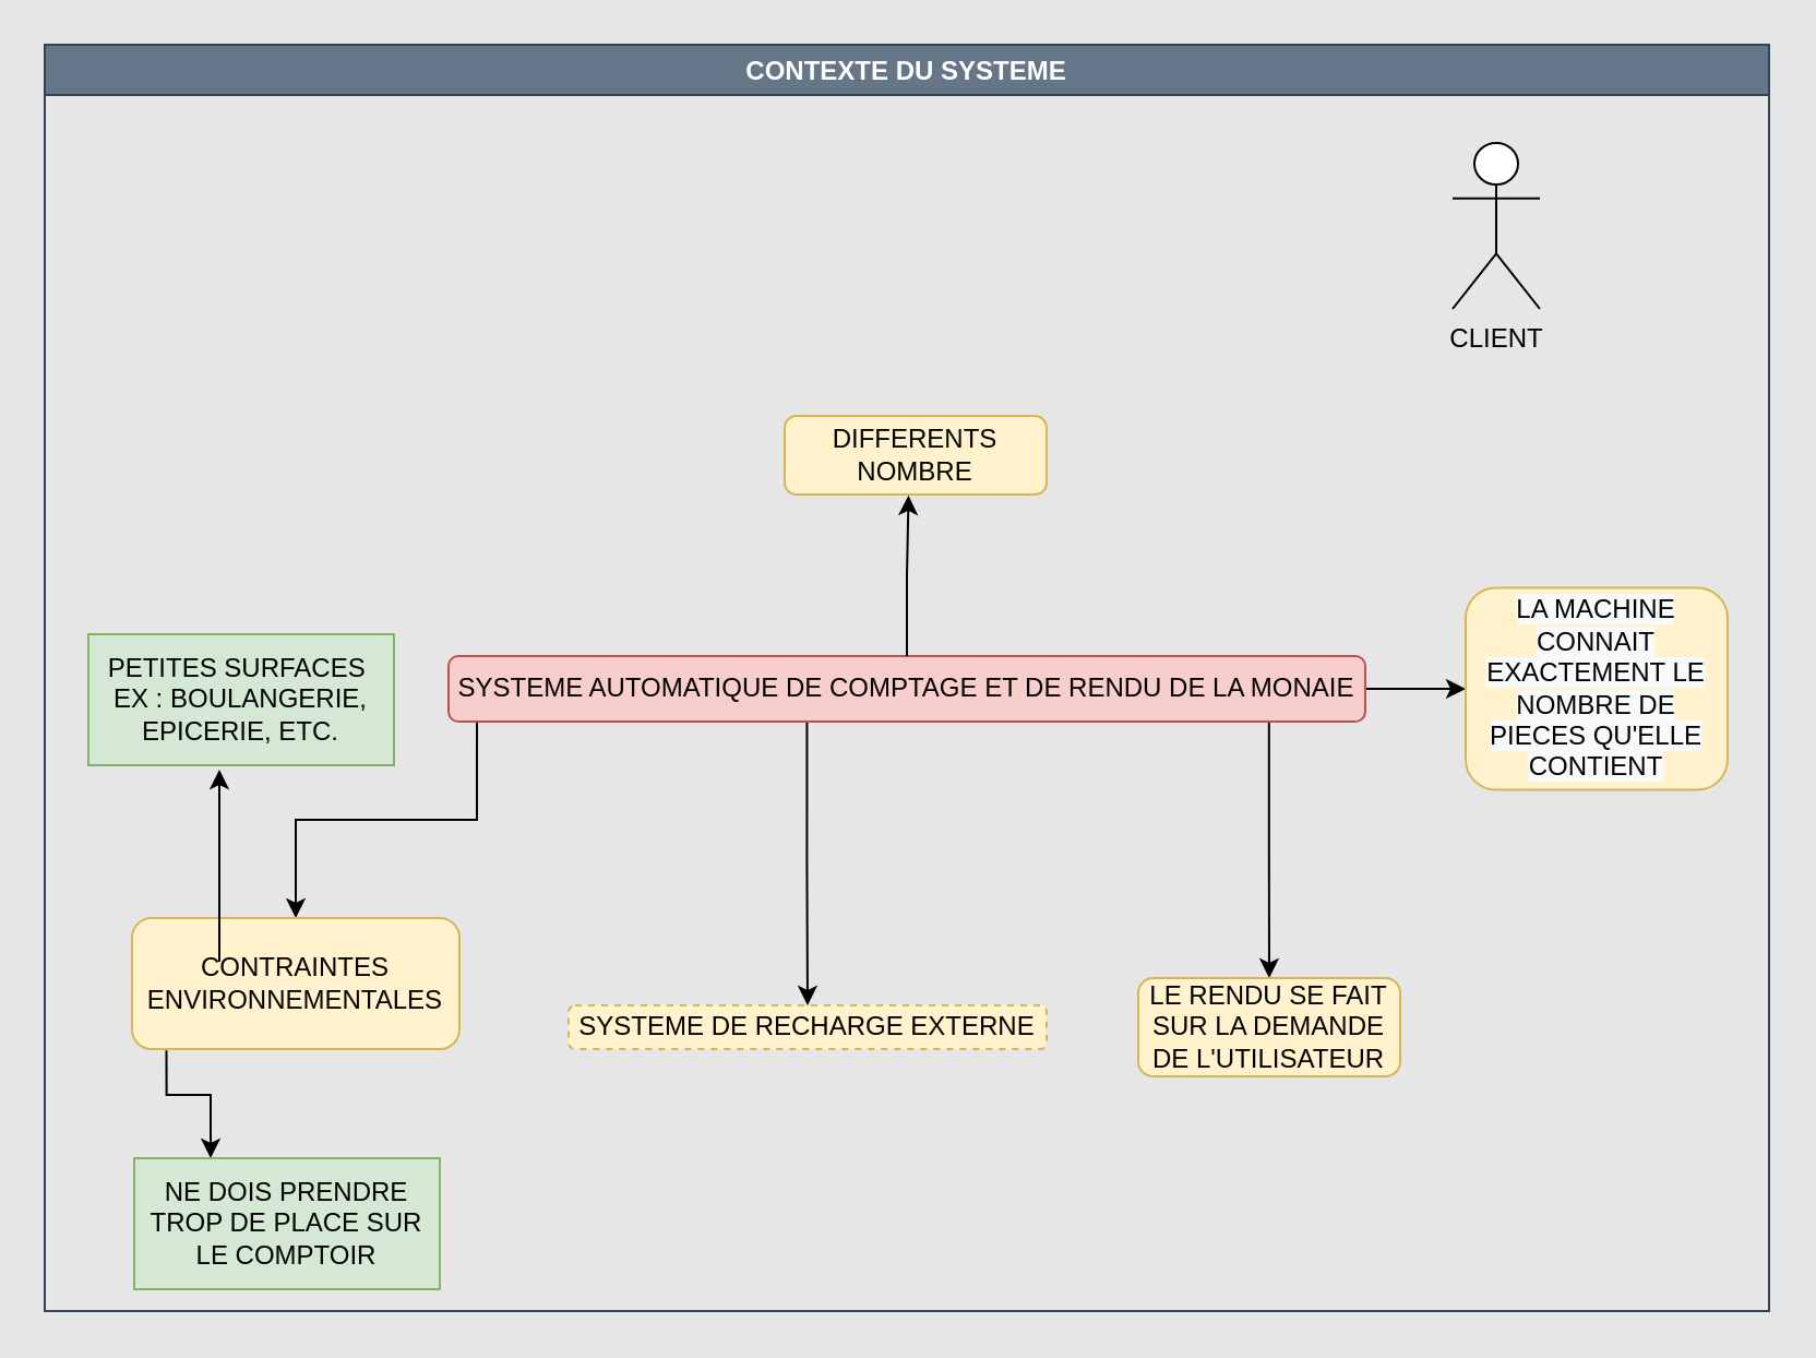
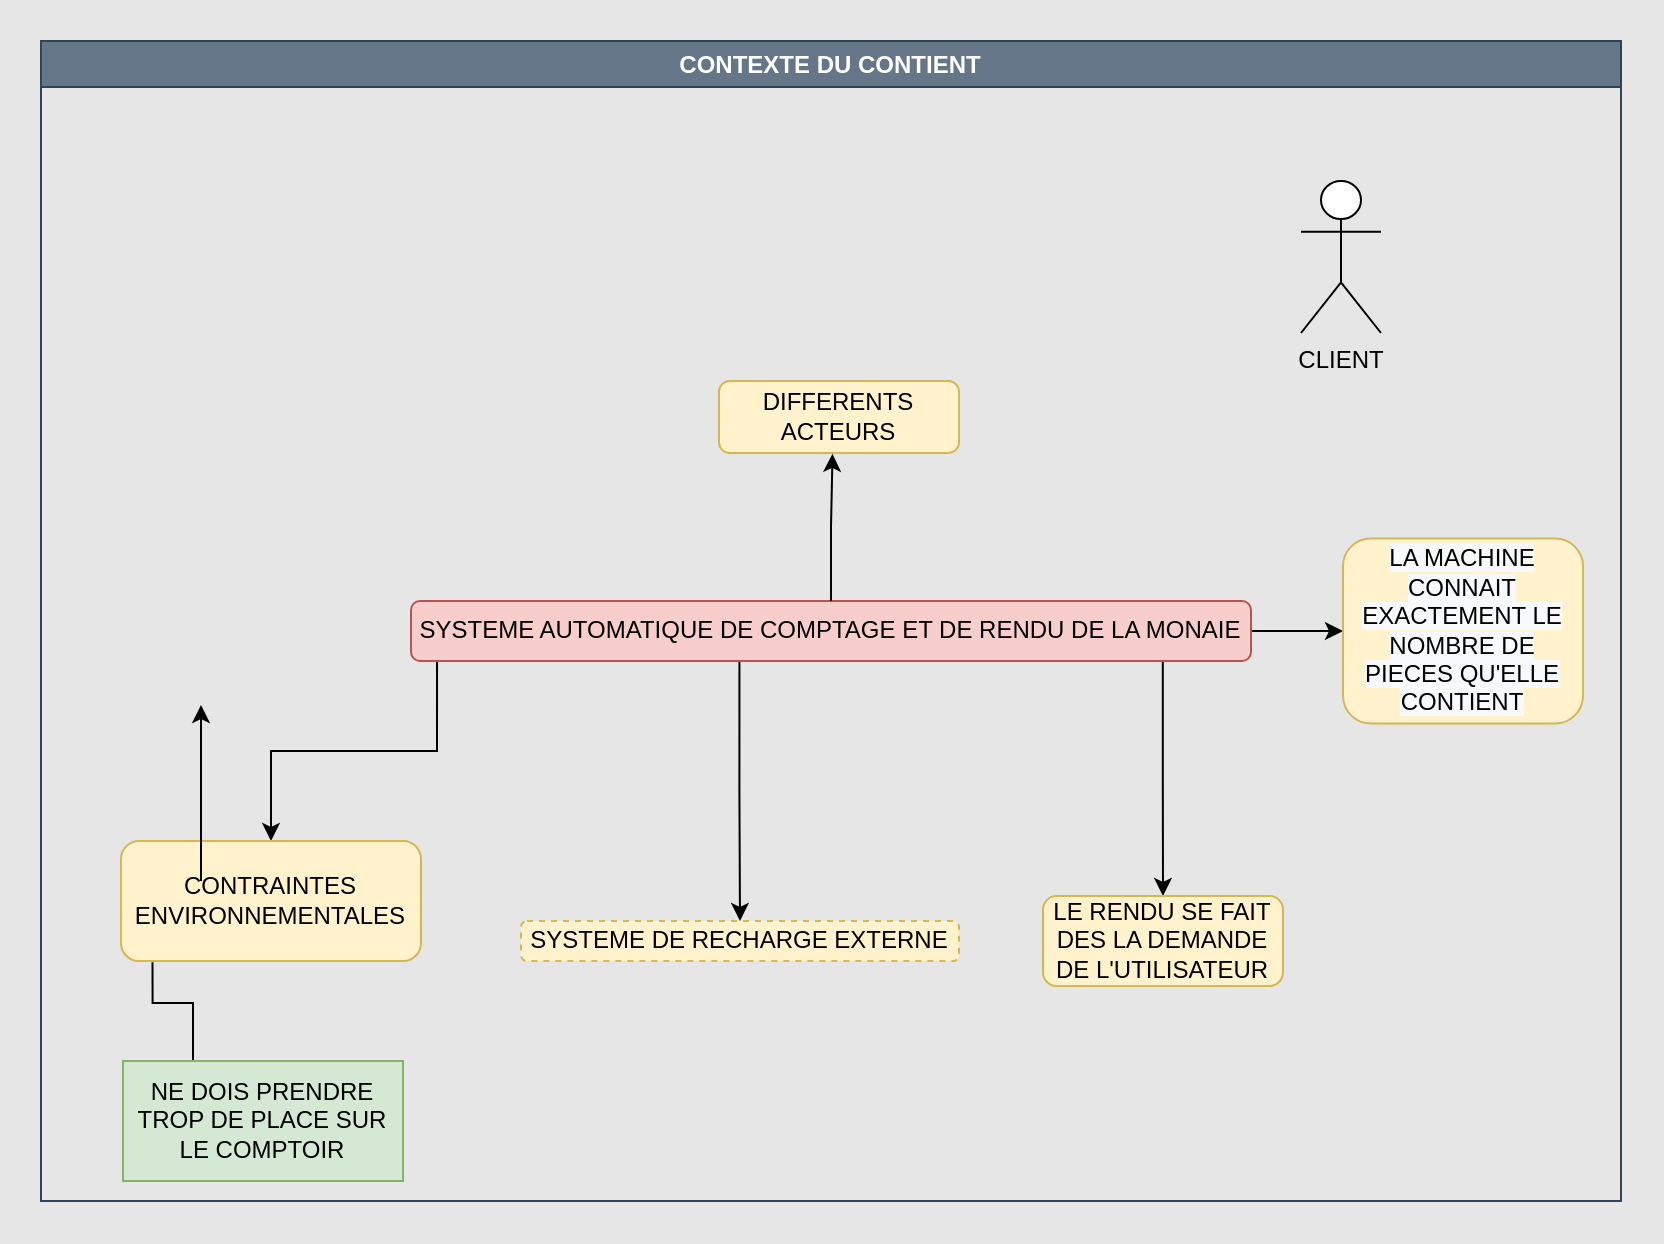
  <mxCell id="0" />
  <mxCell id="1" parent="0" />
- <mxCell id="2" value="CONTEXTE DU SYSTEME" style="swimlane;fillColor=#647687;strokeColor=#314354;fontColor=#ffffff;" vertex="1" parent="1"><mxGeometry x="20" y="20" width="790" height="580" as="geometry" /></mxCell>
+ <mxCell id="2" value="CONTEXTE DU CONTIENT" style="swimlane;fillColor=#647687;strokeColor=#314354;fontColor=#ffffff;" vertex="1" parent="1"><mxGeometry x="20" y="20" width="790" height="580" as="geometry" /></mxCell>
  <mxCell id="3" style="edgeStyle=orthogonalEdgeStyle;rounded=0;orthogonalLoop=1;jettySize=auto;html=1;exitX=0.031;exitY=1.012;exitDx=0;exitDy=0;exitPerimeter=0;" edge="1" parent="2" source="7" target="11"><mxGeometry relative="1" as="geometry" /></mxCell>
  <mxCell id="4" style="edgeStyle=orthogonalEdgeStyle;rounded=0;orthogonalLoop=1;jettySize=auto;html=1;exitX=0.391;exitY=1.003;exitDx=0;exitDy=0;exitPerimeter=0;" edge="1" parent="2" source="7" target="16"><mxGeometry relative="1" as="geometry" /></mxCell>
  <mxCell id="5" style="edgeStyle=orthogonalEdgeStyle;rounded=0;orthogonalLoop=1;jettySize=auto;html=1;entryX=0;entryY=0.5;entryDx=0;entryDy=0;" edge="1" parent="2" source="7" target="17"><mxGeometry relative="1" as="geometry" /></mxCell>
  <mxCell id="6" style="edgeStyle=orthogonalEdgeStyle;rounded=0;orthogonalLoop=1;jettySize=auto;html=1;entryX=0.5;entryY=0;entryDx=0;entryDy=0;exitX=0.895;exitY=1.017;exitDx=0;exitDy=0;exitPerimeter=0;" edge="1" parent="2" source="7" target="18"><mxGeometry relative="1" as="geometry" /></mxCell>
  <mxCell id="7" value="SYSTEME AUTOMATIQUE DE COMPTAGE ET DE RENDU DE LA MONAIE" style="rounded=1;whiteSpace=wrap;html=1;fillColor=#f8cecc;strokeColor=#b85450;" vertex="1" parent="2"><mxGeometry x="185" y="280" width="420" height="30" as="geometry" /></mxCell>
- <mxCell id="8" value="DIFFERENTS NOMBRE" style="rounded=1;whiteSpace=wrap;html=1;fillColor=#fff2cc;strokeColor=#d6b656;" vertex="1" parent="2"><mxGeometry x="339" y="170" width="120" height="36" as="geometry" /></mxCell>
- <mxCell id="9" value="CLIENT" style="shape=umlActor;verticalLabelPosition=bottom;verticalAlign=top;html=1;outlineConnect=0;" vertex="1" parent="2"><mxGeometry x="645" y="45" width="40" height="76" as="geometry" /></mxCell>
- <mxCell id="10" style="edgeStyle=orthogonalEdgeStyle;rounded=0;orthogonalLoop=1;jettySize=auto;html=1;entryX=0.25;entryY=0;entryDx=0;entryDy=0;exitX=0.105;exitY=1.011;exitDx=0;exitDy=0;exitPerimeter=0;" edge="1" parent="2" source="11" target="14"><mxGeometry relative="1" as="geometry"><Array as="points"><mxPoint x="76" y="481" /></Array></mxGeometry></mxCell>
+ <mxCell id="8" value="DIFFERENTS ACTEURS" style="rounded=1;whiteSpace=wrap;html=1;fillColor=#fff2cc;strokeColor=#d6b656;" vertex="1" parent="2"><mxGeometry x="339" y="170" width="120" height="36" as="geometry" /></mxCell>
+ <mxCell id="9" value="CLIENT" style="shape=umlActor;verticalLabelPosition=bottom;verticalAlign=top;html=1;outlineConnect=0;" vertex="1" parent="2"><mxGeometry x="630" y="70" width="40" height="76" as="geometry" /></mxCell>
+ <mxCell id="10" style="edgeStyle=orthogonalEdgeStyle;rounded=0;orthogonalLoop=1;jettySize=auto;html=1;entryX=0.25;entryY=0;entryDx=0;entryDy=0;exitX=0.105;exitY=1.011;exitDx=0;exitDy=0;exitPerimeter=0;endArrow=none;" edge="1" parent="2" source="11" target="14"><mxGeometry relative="1" as="geometry"><Array as="points"><mxPoint x="76" y="481" /></Array></mxGeometry></mxCell>
  <mxCell id="11" value="CONTRAINTES ENVIRONNEMENTALES" style="rounded=1;whiteSpace=wrap;html=1;fillColor=#fff2cc;strokeColor=#d6b656;" vertex="1" parent="2"><mxGeometry x="40" y="400" width="150" height="60" as="geometry" /></mxCell>
- <mxCell id="12" value="PETITES SURFACES&amp;nbsp;&lt;br&gt;EX : BOULANGERIE, EPICERIE, ETC." style="rounded=0;whiteSpace=wrap;html=1;fillColor=#d5e8d4;strokeColor=#82b366;" vertex="1" parent="2"><mxGeometry x="20" y="270" width="140" height="60" as="geometry" /></mxCell>
  <mxCell id="13" style="edgeStyle=orthogonalEdgeStyle;rounded=0;orthogonalLoop=1;jettySize=auto;html=1;" edge="1" parent="2"><mxGeometry relative="1" as="geometry"><mxPoint x="80" y="332" as="targetPoint" /><mxPoint x="80" y="420" as="sourcePoint" /><Array as="points"><mxPoint x="80" y="420" /></Array></mxGeometry></mxCell>
  <mxCell id="14" value="NE DOIS PRENDRE TROP DE PLACE SUR LE COMPTOIR" style="rounded=0;whiteSpace=wrap;html=1;fillColor=#d5e8d4;strokeColor=#82b366;" vertex="1" parent="2"><mxGeometry x="41" y="510" width="140" height="60" as="geometry" /></mxCell>
  <mxCell id="15" style="edgeStyle=orthogonalEdgeStyle;rounded=0;orthogonalLoop=1;jettySize=auto;html=1;entryX=0.473;entryY=1.012;entryDx=0;entryDy=0;entryPerimeter=0;" edge="1" parent="2" source="7" target="8"><mxGeometry relative="1" as="geometry"><mxPoint x="396" y="220" as="targetPoint" /></mxGeometry></mxCell>
  <mxCell id="16" value="SYSTEME DE RECHARGE EXTERNE" style="rounded=1;whiteSpace=wrap;html=1;fillColor=#fff2cc;strokeColor=#d6b656;dashed=1;" vertex="1" parent="2"><mxGeometry x="240" y="440" width="219" height="20" as="geometry" /></mxCell>
  <mxCell id="17" value="&#10;&#10;&lt;span style=&quot;color: rgb(0, 0, 0); font-family: helvetica; font-size: 12px; font-style: normal; font-weight: 400; letter-spacing: normal; text-align: center; text-indent: 0px; text-transform: none; word-spacing: 0px; background-color: rgb(248, 249, 250); display: inline; float: none;&quot;&gt;LA MACHINE CONNAIT EXACTEMENT LE NOMBRE DE PIECES QU'ELLE CONTIENT&lt;/span&gt;&#10;&#10;" style="rounded=1;whiteSpace=wrap;html=1;fillColor=#fff2cc;strokeColor=#d6b656;" vertex="1" parent="2"><mxGeometry x="651" y="248.75" width="120" height="92.5" as="geometry" /></mxCell>
- <mxCell id="18" value="LE RENDU SE FAIT SUR LA DEMANDE DE L'UTILISATEUR" style="rounded=1;whiteSpace=wrap;html=1;fillColor=#fff2cc;strokeColor=#d6b656;" vertex="1" parent="2"><mxGeometry x="501" y="427.5" width="120" height="45" as="geometry" /></mxCell>
+ <mxCell id="18" value="LE RENDU SE FAIT DES LA DEMANDE DE L'UTILISATEUR" style="rounded=1;whiteSpace=wrap;html=1;fillColor=#fff2cc;strokeColor=#d6b656;" vertex="1" parent="2"><mxGeometry x="501" y="427.5" width="120" height="45" as="geometry" /></mxCell>
